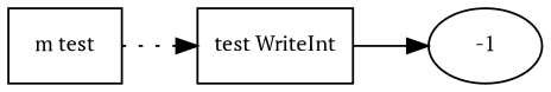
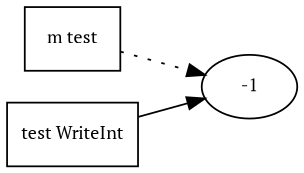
  digraph {
    fontname="PT Serif"
    fontsize=10
    rankdir=LR
    node [fontname="PT Serif" fontsize=10 shape=box]
    edge [fontname="PT Serif" fontsize=10]
    n1 [label="m test"]
    n2 [label="test WriteInt"]
    n3 [label=-1 shape=ellipse]
-   n1 -> n2 [style=dotted]
+   n1 -> n3 [style=dotted]
    n2 -> n3
  }
